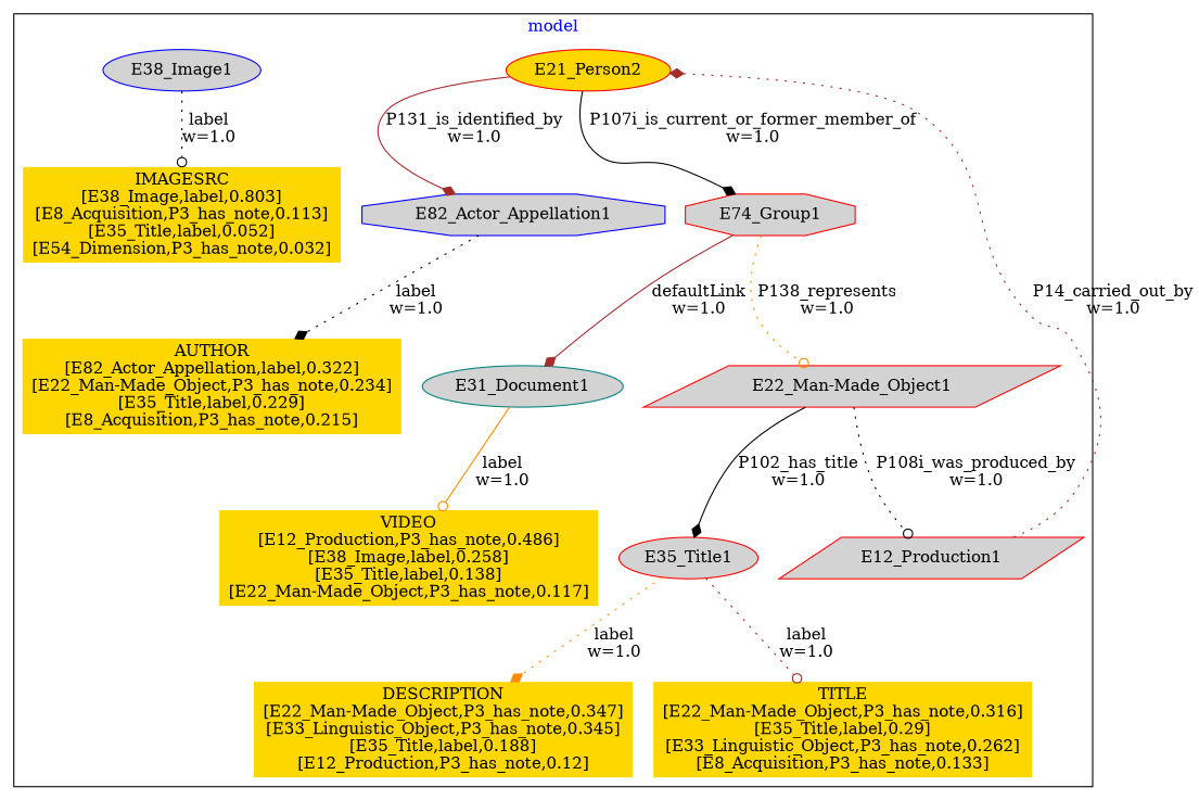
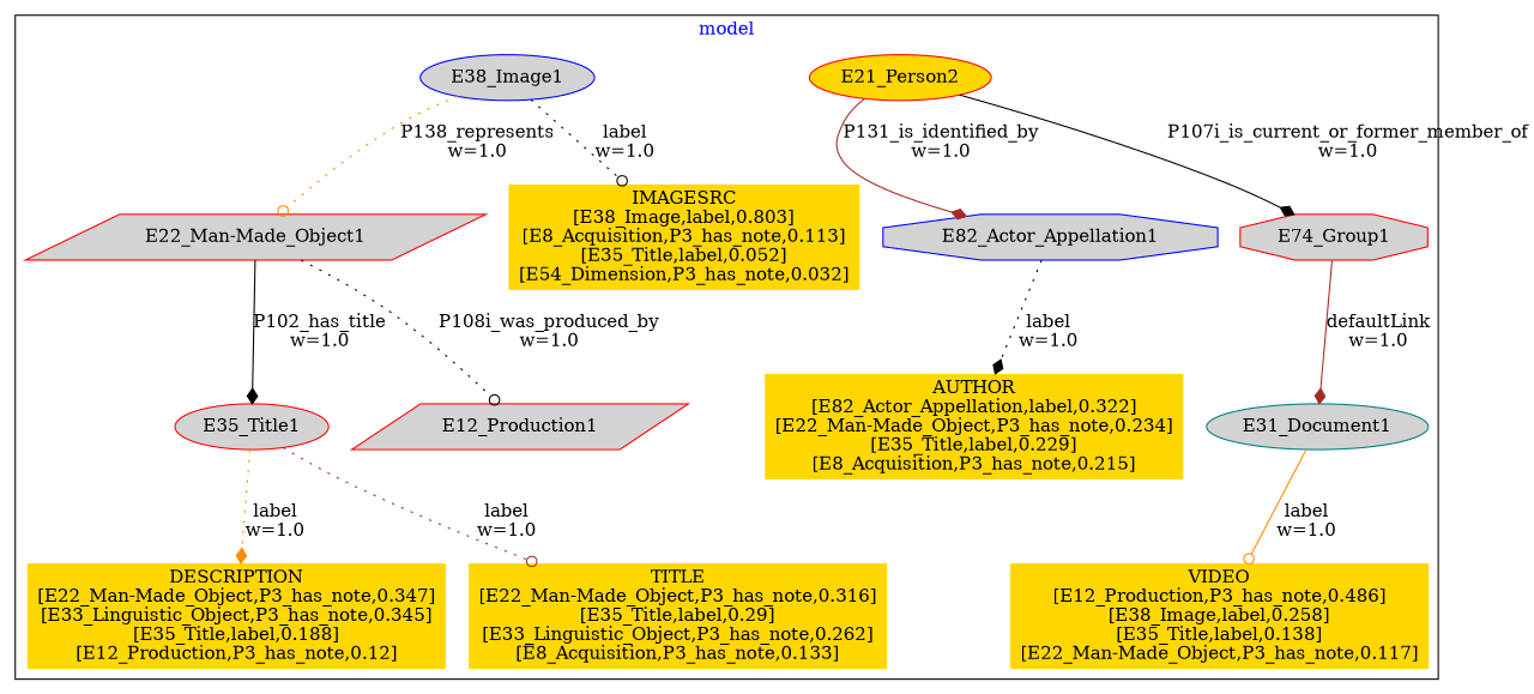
  digraph {
    fontcolor=blue
    remincross=true
    node [color=red fillcolor=lightgray shape=plaintext style=filled]
    edge [arrowhead=diamond color=black fontcolor=black style=dotted]
    n1 [color=blue label=E82_Actor_Appellation1 shape=octagon]
    n2 [fillcolor=gold label="AUTHOR\n[E82_Actor_Appellation,label,0.322]\n[E22_Man-Made_Object,P3_has_note,0.234]\n[E35_Title,label,0.229]\n[E8_Acquisition,P3_has_note,0.215]"]
    n3 [label=E35_Title1 shape=ellipse]
    n4 [color=black fillcolor=gold label="DESCRIPTION\n[E22_Man-Made_Object,P3_has_note,0.347]\n[E33_Linguistic_Object,P3_has_note,0.345]\n[E35_Title,label,0.188]\n[E12_Production,P3_has_note,0.12]"]
    n5 [label="E22_Man-Made_Object1" shape=parallelogram]
    n6 [label=E12_Production1 shape=parallelogram]
    n7 [fillcolor=gold label=E21_Person2 shape=ellipse]
    n8 [fillcolor=gold label="TITLE\n[E22_Man-Made_Object,P3_has_note,0.316]\n[E35_Title,label,0.29]\n[E33_Linguistic_Object,P3_has_note,0.262]\n[E8_Acquisition,P3_has_note,0.133]"]
    n9 [color=blue label=E38_Image1 shape=ellipse]
    n10 [color=blue fillcolor=gold label="IMAGESRC\n[E38_Image,label,0.803]\n[E8_Acquisition,P3_has_note,0.113]\n[E35_Title,label,0.052]\n[E54_Dimension,P3_has_note,0.032]"]
    n11 [color=teal label=E31_Document1 shape=ellipse]
    n12 [color=blue fillcolor=gold label="VIDEO\n[E12_Production,P3_has_note,0.486]\n[E38_Image,label,0.258]\n[E35_Title,label,0.138]\n[E22_Man-Made_Object,P3_has_note,0.117]"]
    n13 [label=E74_Group1 shape=octagon]
    subgraph cluster_1 {
      label=model
      n1
      n2
      n3
      n4
      n5
      n6
      n7
      n8
      n9
      n10
      n11
      n12
      n13
    }
    n1 -> n2 [label="label\nw=1.0"]
    n3 -> n4 [color=darkorange label="label\nw=1.0"]
    n3 -> n8 [arrowhead=odot color=brown label="label\nw=1.0"]
    n5 -> n3 [label="P102_has_title\nw=1.0" style=solid]
    n5 -> n6 [arrowhead=odot label="P108i_was_produced_by\nw=1.0"]
-   n6 -> n7 [color=brown label="P14_carried_out_by\nw=1.0"]
    n7 -> n1 [color=brown label="P131_is_identified_by\nw=1.0" style=solid]
    n7 -> n13 [label="P107i_is_current_or_former_member_of\nw=1.0" style=solid]
-   n13 -> n5 [arrowhead=odot color=darkorange label="P138_represents\nw=1.0"]
+   n9 -> n5 [arrowhead=odot color=darkorange label="P138_represents\nw=1.0"]
    n9 -> n10 [arrowhead=odot label="label\nw=1.0"]
    n11 -> n12 [arrowhead=odot color=darkorange label="label\nw=1.0" style=solid]
    n13 -> n11 [color=brown label="defaultLink\nw=1.0" style=solid]
  }
